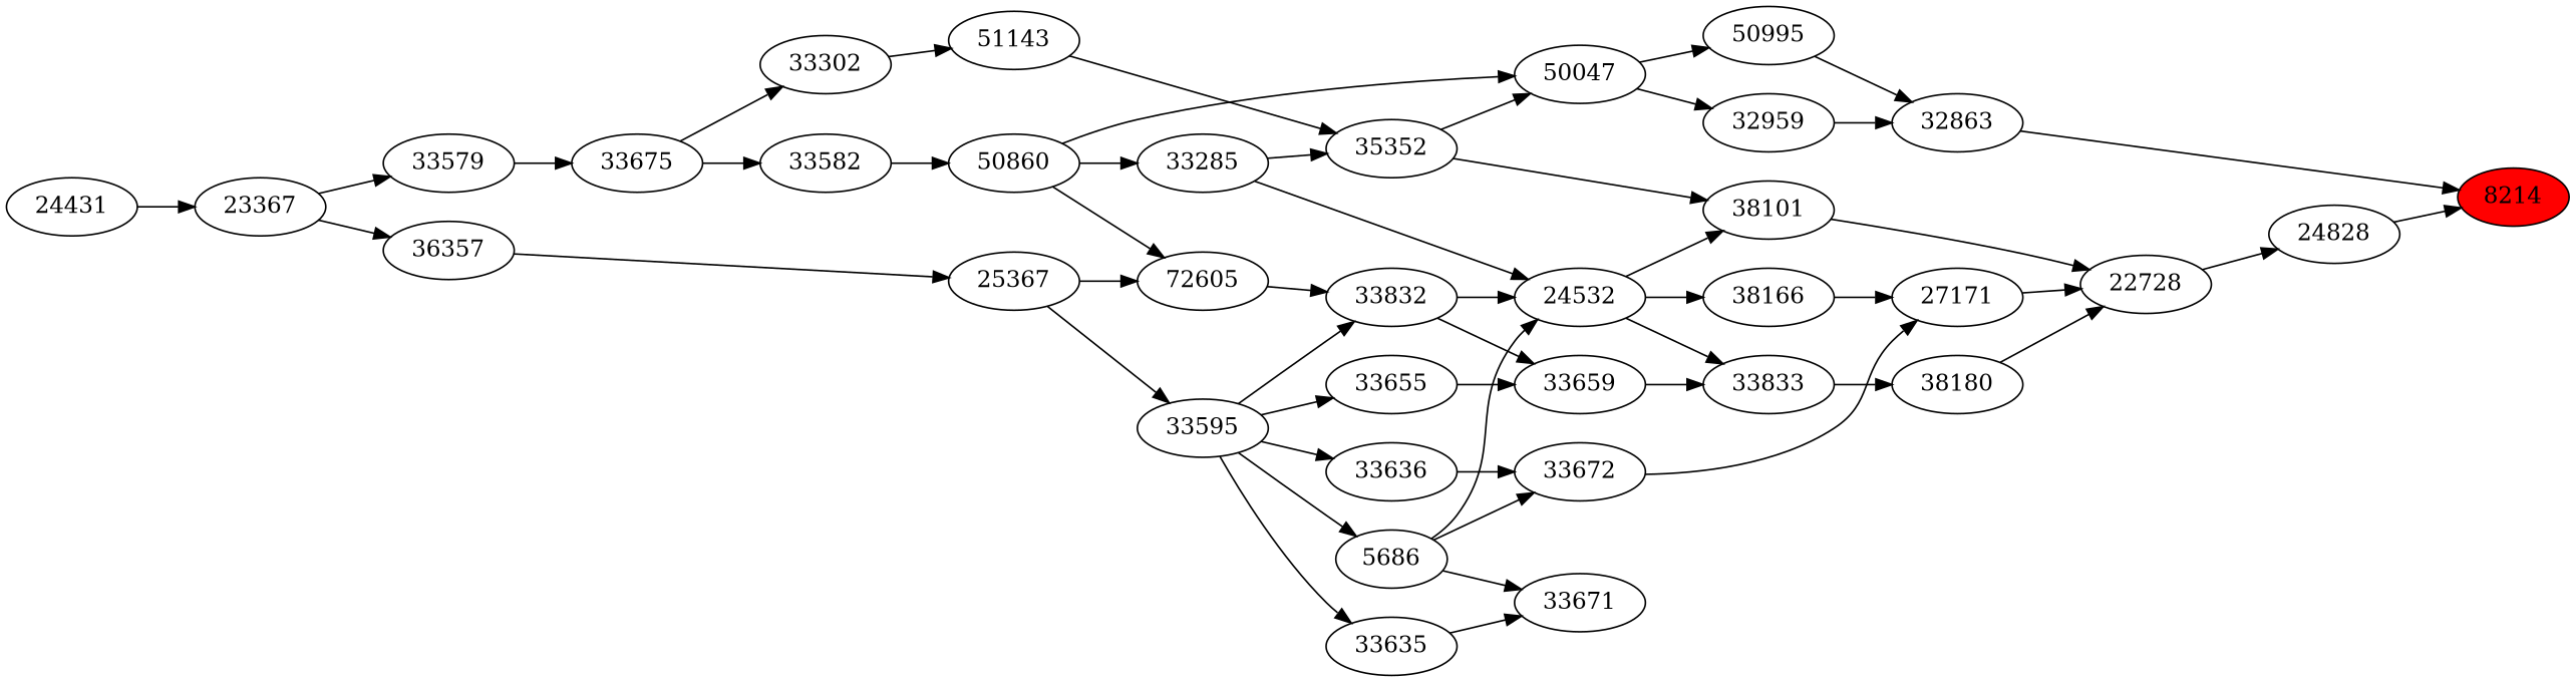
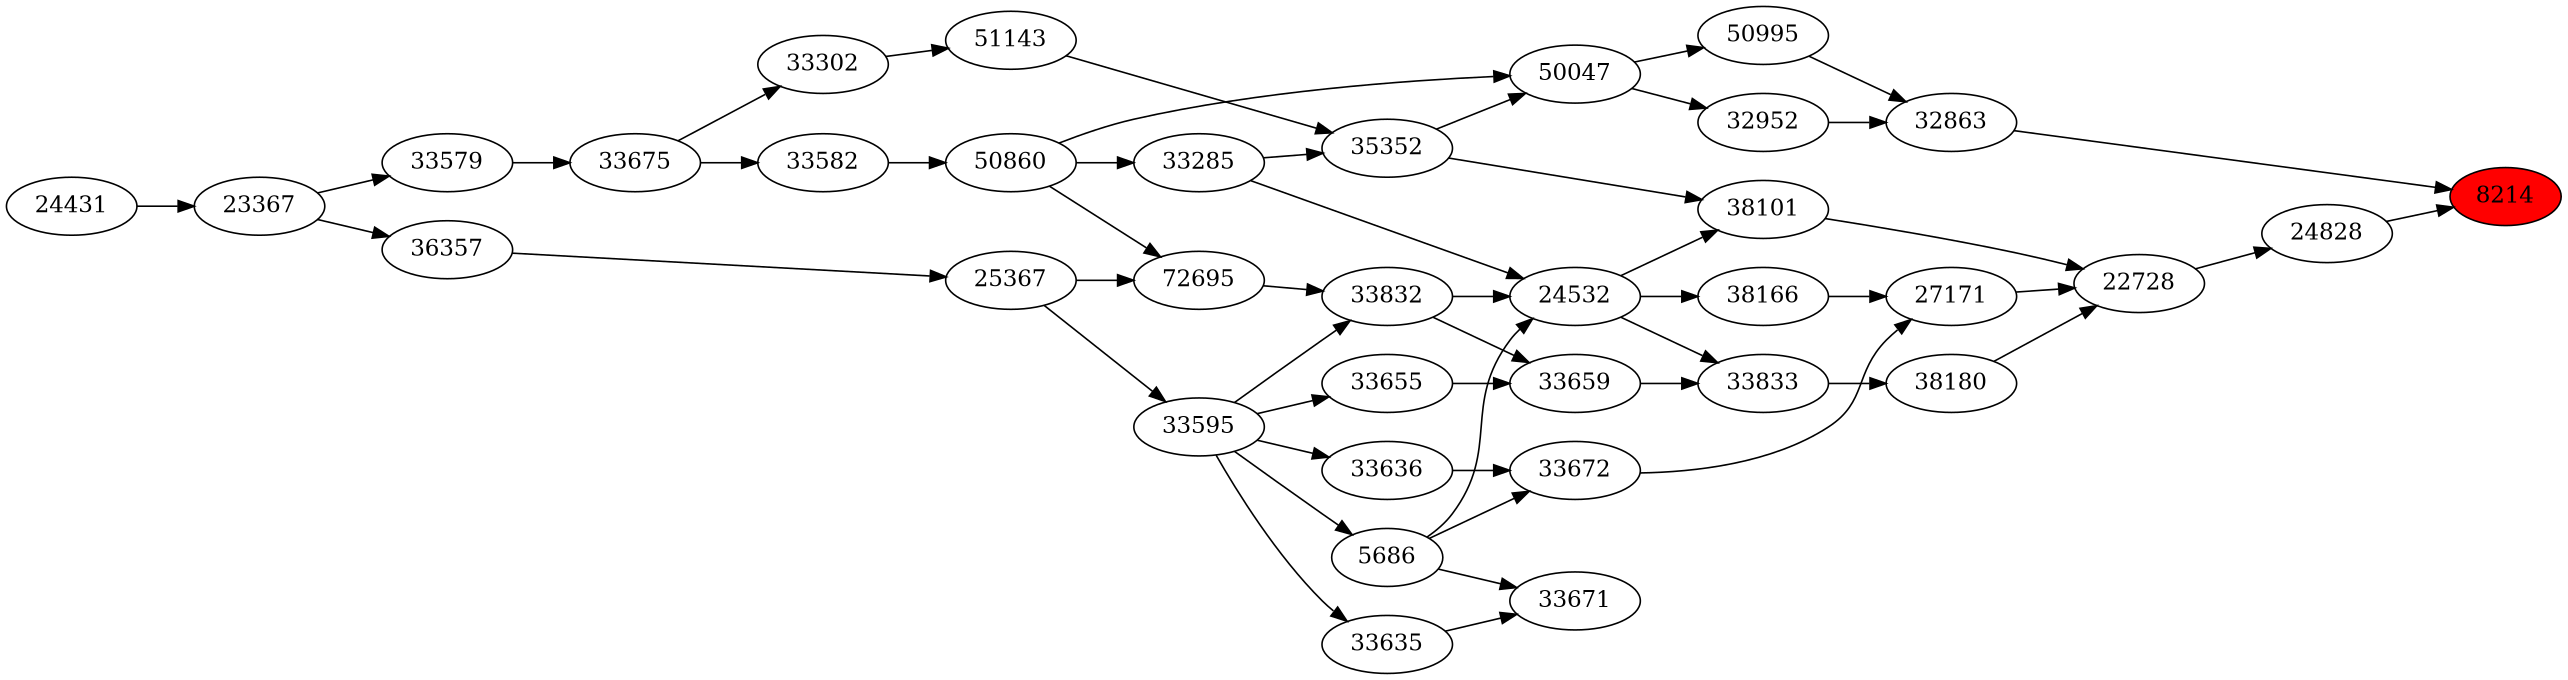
  strict digraph {
    rankdir=LR
    n1 [fillcolor=red label=8214 style=filled]
    n2 [label=24828]
    n3 [label=32863]
    n4 [label=22728]
    n5 [label=50995]
-   n6 [label=32959]
+   n6 [label=32952]
    n7 [label=27171]
    n8 [label=38101]
    n9 [label=38180]
    n10 [label=50047]
    n11 [label=33672]
    n12 [label=38166]
    n13 [label=24532]
    n14 [label=33833]
    n15 [label=35352]
    n16 [label=50860]
    n17 [label=33285]
-   n18 [label=72605]
+   n18 [label=72695]
    n19 [label=33832]
    n20 [label=33636]
    n21 [label=5686]
    n22 [label=33671]
    n23 [label=33659]
    n24 [label=51143]
    n25 [label=33582]
    n26 [label=33595]
    n27 [label=33635]
    n28 [label=33655]
    n29 [label=33302]
    n30 [label=33675]
    n31 [label=25367]
    n32 [label=33579]
    n33 [label=36357]
    n34 [label=23367]
    n35 [label=24431]
    n2 -> n1
    n3 -> n1
    n4 -> n2
    n5 -> n3
    n6 -> n3
    n7 -> n4
    n8 -> n4
    n9 -> n4
    n10 -> n5
    n10 -> n6
    n11 -> n7
    n12 -> n7
    n13 -> n8
    n13 -> n12
    n13 -> n14
    n14 -> n9
    n15 -> n8
    n15 -> n10
    n16 -> n10
    n16 -> n17
    n16 -> n18
    n17 -> n13
    n17 -> n15
    n18 -> n19
    n19 -> n13
    n19 -> n23
    n20 -> n11
    n21 -> n11
    n21 -> n13
    n21 -> n22
    n23 -> n14
    n24 -> n15
    n25 -> n16
    n26 -> n19
    n26 -> n20
    n26 -> n21
    n26 -> n27
    n26 -> n28
    n27 -> n22
    n28 -> n23
    n29 -> n24
    n30 -> n25
    n30 -> n29
    n31 -> n18
    n31 -> n26
    n32 -> n30
    n33 -> n31
    n34 -> n32
    n34 -> n33
    n35 -> n34
  }
